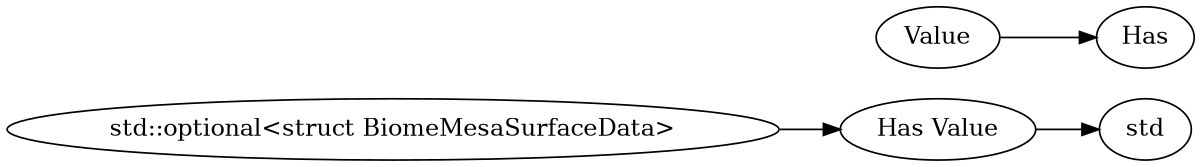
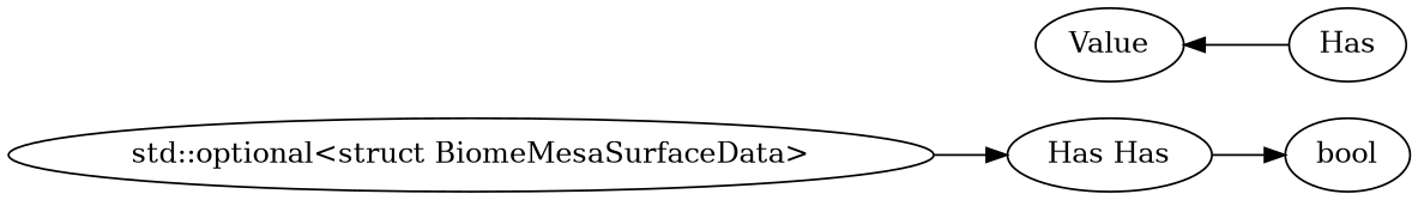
  digraph {
    rankdir=LR
-   n1 [label=std]
+   n1 [label=bool]
    n2 [label=Has]
    n3 [label="std::optional<struct BiomeMesaSurfaceData>"]
-   n4 [label="Has Value"]
+   n4 [label="Has Has"]
    n5 [label=Value]
    subgraph sub_1 {
      rank=max
      n1
      n2
    }
    n3 -> n4
    n4 -> n1
-   n5 -> n2
+   n2 -> n5
  }
